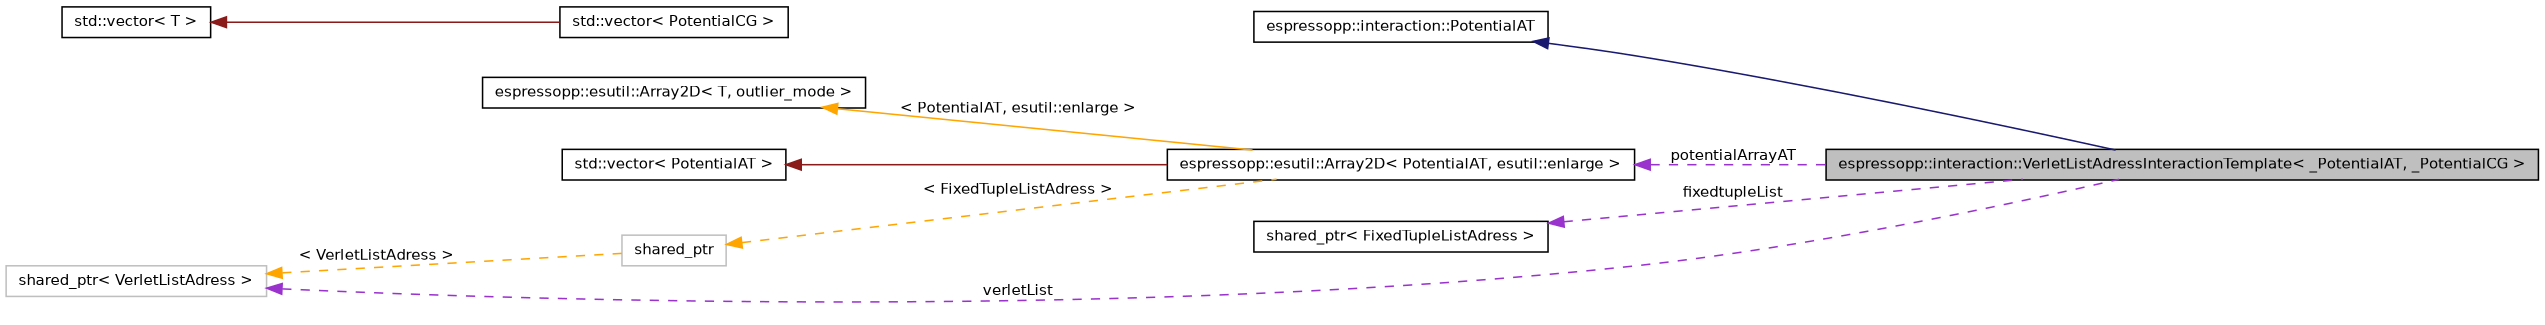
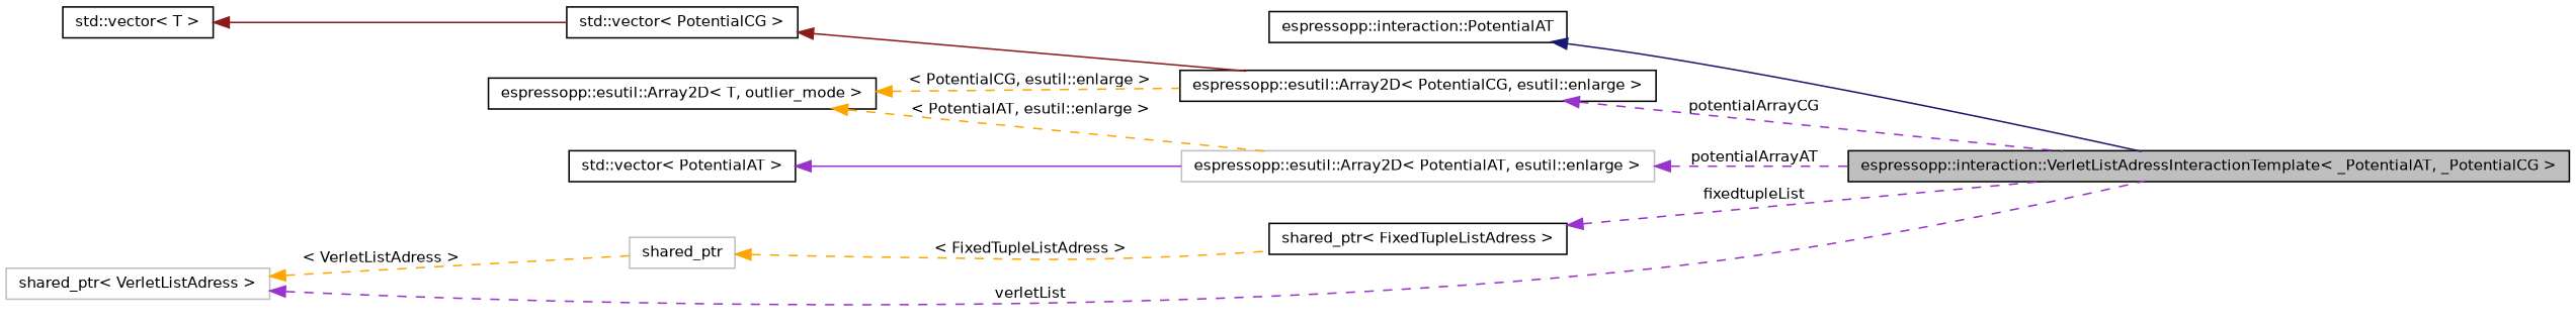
  digraph {
    rankdir=LR
    node [color=black fillcolor=white fontname=Helvetica fontsize=10 shape=record style=filled]
    edge [color=darkorchid3 dir=back fontname=Helvetica fontsize=10 labelfontname=Helvetica labelfontsize=10 style=dashed]
    n1 [fillcolor=grey75 fontcolor=black height=0.2 label="espressopp::interaction::VerletListAdressInteractionTemplate\< _PotentialAT, _PotentialCG \>" width=0.4]
    n2 [height=0.2 label="espressopp::interaction::PotentialAT" width=0.4]
-   n3 [height=0.2 label="espressopp::esutil::Array2D\< PotentialAT, esutil::enlarge \>" width=0.4]
+   n3 [color=grey75 height=0.2 label="espressopp::esutil::Array2D\< PotentialAT, esutil::enlarge \>" width=0.4]
    n4 [height=0.2 label="std::vector\< PotentialAT \>" width=0.4]
    n5 [height=0.2 label="espressopp::esutil::Array2D\< T, outlier_mode \>" width=0.4]
+   n6 [height=0.2 label="espressopp::esutil::Array2D\< PotentialCG, esutil::enlarge \>" width=0.4]
    n7 [height=0.2 label="std::vector\< T \>" width=0.4]
    n8 [height=0.2 label="std::vector\< PotentialCG \>" width=0.4]
    n9 [height=0.2 label="shared_ptr\< FixedTupleListAdress \>" width=0.4]
    n10 [color=grey75 height=0.2 label=shared_ptr width=0.4]
    n11 [color=grey75 height=0.2 label="shared_ptr\< VerletListAdress \>" width=0.4]
    n2 -> n1 [color=midnightblue style=solid]
    n3 -> n1 [label=" potentialArrayAT"]
-   n4 -> n3 [color=firebrick4 style=solid]
-   n5 -> n3 [color=orange label=" \< PotentialAT, esutil::enlarge \>" style=solid]
+   n4 -> n3 [style=solid]
+   n5 -> n3 [color=orange label=" \< PotentialAT, esutil::enlarge \>"]
+   n5 -> n6 [color=orange label=" \< PotentialCG, esutil::enlarge \>"]
+   n6 -> n1 [label=" potentialArrayCG"]
    n7 -> n8 [color=firebrick4 style=solid]
+   n8 -> n6 [color=firebrick4 style=solid]
    n9 -> n1 [label=" fixedtupleList"]
-   n10 -> n3 [color=orange label=" \< FixedTupleListAdress \>"]
+   n10 -> n9 [color=orange label=" \< FixedTupleListAdress \>"]
    n11 -> n1 [label=" verletList"]
    n11 -> n10 [color=orange label=" \< VerletListAdress \>"]
  }
